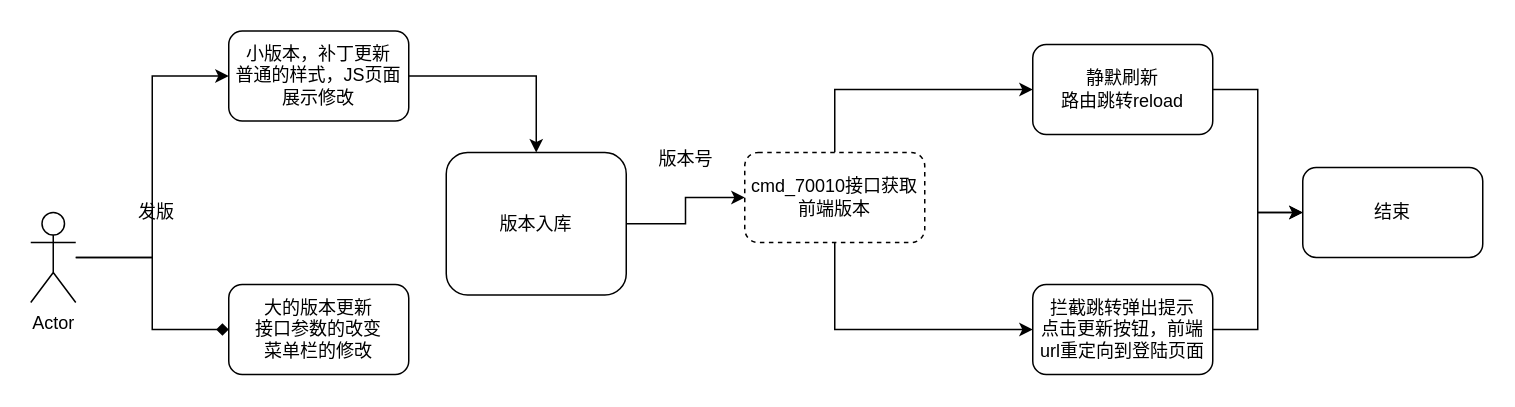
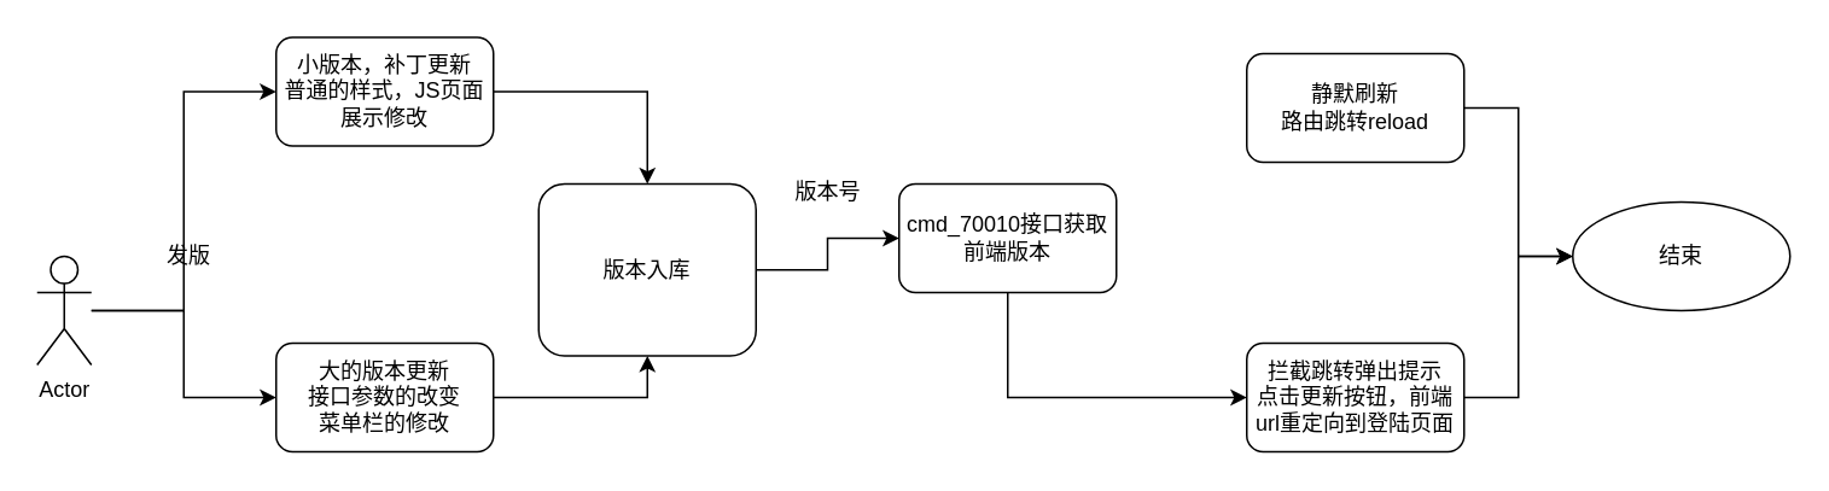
  <mxCell id="0" />
  <mxCell id="1" parent="0" />
  <mxCell id="2" style="edgeStyle=orthogonalEdgeStyle;rounded=0;orthogonalLoop=1;jettySize=auto;html=1;entryX=0;entryY=0.5;entryDx=0;entryDy=0;" edge="1" parent="1" source="4" target="6"><mxGeometry relative="1" as="geometry" /></mxCell>
- <mxCell id="3" style="edgeStyle=orthogonalEdgeStyle;rounded=0;orthogonalLoop=1;jettySize=auto;html=1;entryX=0;entryY=0.5;entryDx=0;entryDy=0;endArrow=diamond;" edge="1" parent="1" source="4" target="10"><mxGeometry relative="1" as="geometry" /></mxCell>
+ <mxCell id="3" style="edgeStyle=orthogonalEdgeStyle;rounded=0;orthogonalLoop=1;jettySize=auto;html=1;entryX=0;entryY=0.5;entryDx=0;entryDy=0;" edge="1" parent="1" source="4" target="10"><mxGeometry relative="1" as="geometry" /></mxCell>
  <mxCell id="4" value="Actor" style="shape=umlActor;verticalLabelPosition=bottom;labelBackgroundColor=#ffffff;verticalAlign=top;html=1;" vertex="1" parent="1"><mxGeometry x="20" y="141" width="30" height="60" as="geometry" /></mxCell>
  <mxCell id="5" value="" style="edgeStyle=orthogonalEdgeStyle;rounded=0;orthogonalLoop=1;jettySize=auto;html=1;entryX=0.5;entryY=0;entryDx=0;entryDy=0;" edge="1" parent="1" source="6" target="19"><mxGeometry relative="1" as="geometry"><mxPoint x="352" y="50" as="targetPoint" /></mxGeometry></mxCell>
  <mxCell id="6" value="小版本，补丁更新&lt;br&gt;普通的样式，JS页面展示修改" style="rounded=1;whiteSpace=wrap;html=1;" vertex="1" parent="1"><mxGeometry x="152" y="20" width="120" height="60" as="geometry" /></mxCell>
  <mxCell id="7" style="edgeStyle=orthogonalEdgeStyle;rounded=0;orthogonalLoop=1;jettySize=auto;html=1;entryX=0;entryY=0.5;entryDx=0;entryDy=0;" edge="1" parent="1" source="8" target="13"><mxGeometry relative="1" as="geometry" /></mxCell>
  <mxCell id="8" value="静默刷新&lt;br&gt;路由跳转reload" style="rounded=1;whiteSpace=wrap;html=1;" vertex="1" parent="1"><mxGeometry x="688" y="29" width="120" height="60" as="geometry" /></mxCell>
+ <mxCell id="9" value="" style="edgeStyle=orthogonalEdgeStyle;rounded=0;orthogonalLoop=1;jettySize=auto;html=1;entryX=0.5;entryY=1;entryDx=0;entryDy=0;" edge="1" parent="1" source="10" target="19"><mxGeometry relative="1" as="geometry" /></mxCell>
  <mxCell id="10" value="大的版本更新&lt;br&gt;接口参数的改变&lt;br&gt;菜单栏的修改" style="rounded=1;whiteSpace=wrap;html=1;" vertex="1" parent="1"><mxGeometry x="152" y="189" width="120" height="60" as="geometry" /></mxCell>
  <mxCell id="11" style="edgeStyle=orthogonalEdgeStyle;rounded=0;orthogonalLoop=1;jettySize=auto;html=1;entryX=0;entryY=0.5;entryDx=0;entryDy=0;" edge="1" parent="1" source="12" target="13"><mxGeometry relative="1" as="geometry" /></mxCell>
  <mxCell id="12" value="拦截跳转弹出提示&lt;br&gt;点击更新按钮，前端url重定向到登陆页面&lt;br&gt;" style="rounded=1;whiteSpace=wrap;html=1;" vertex="1" parent="1"><mxGeometry x="688" y="189" width="120" height="60" as="geometry" /></mxCell>
- <mxCell id="13" value="结束" style="rounded=1;whiteSpace=wrap;html=1;" vertex="1" parent="1"><mxGeometry x="868" y="111" width="120" height="60" as="geometry" /></mxCell>
+ <mxCell id="13" value="结束" style="ellipse;whiteSpace=wrap;html=1;" vertex="1" parent="1"><mxGeometry x="868" y="111" width="120" height="60" as="geometry" /></mxCell>
  <mxCell id="14" value="发版" style="text;html=1;resizable=0;points=[];autosize=1;align=left;verticalAlign=top;spacingTop=-4;" vertex="1" parent="1"><mxGeometry x="90" y="131" width="40" height="20" as="geometry" /></mxCell>
- <mxCell id="15" style="edgeStyle=orthogonalEdgeStyle;rounded=0;orthogonalLoop=1;jettySize=auto;html=1;entryX=0;entryY=0.5;entryDx=0;entryDy=0;exitX=0.5;exitY=0;exitDx=0;exitDy=0;" edge="1" parent="1" source="17" target="8"><mxGeometry relative="1" as="geometry"><mxPoint x="550" y="107" as="sourcePoint" /></mxGeometry></mxCell>
  <mxCell id="16" style="edgeStyle=orthogonalEdgeStyle;rounded=0;orthogonalLoop=1;jettySize=auto;html=1;entryX=0;entryY=0.5;entryDx=0;entryDy=0;exitX=0.5;exitY=1;exitDx=0;exitDy=0;" edge="1" parent="1" source="17" target="12"><mxGeometry relative="1" as="geometry" /></mxCell>
- <mxCell id="17" value="cmd_70010接口获取前端版本" style="rounded=1;whiteSpace=wrap;html=1;dashed=1;" vertex="1" parent="1"><mxGeometry x="496" y="101" width="120" height="60" as="geometry" /></mxCell>
+ <mxCell id="17" value="cmd_70010接口获取前端版本" style="rounded=1;whiteSpace=wrap;html=1;" vertex="1" parent="1"><mxGeometry x="496" y="101" width="120" height="60" as="geometry" /></mxCell>
  <mxCell id="18" value="" style="edgeStyle=orthogonalEdgeStyle;rounded=0;orthogonalLoop=1;jettySize=auto;html=1;" edge="1" parent="1" source="19" target="17"><mxGeometry relative="1" as="geometry" /></mxCell>
  <mxCell id="19" value="版本入库" style="rounded=1;whiteSpace=wrap;html=1;" vertex="1" parent="1"><mxGeometry x="297" y="101" width="120" height="95" as="geometry" /></mxCell>
  <mxCell id="20" value="版本号" style="text;html=1;resizable=0;points=[];autosize=1;align=left;verticalAlign=top;spacingTop=-4;" vertex="1" parent="1"><mxGeometry x="437" y="96" width="50" height="20" as="geometry" /></mxCell>
